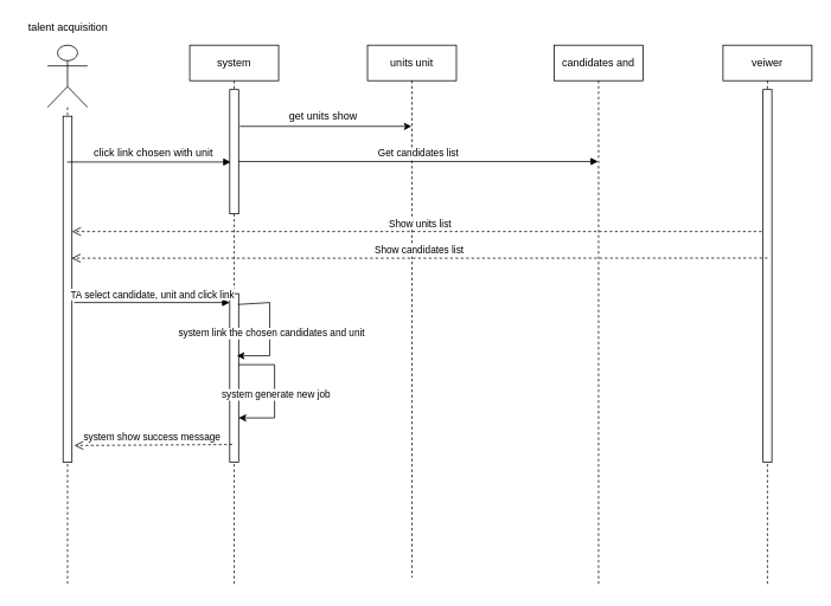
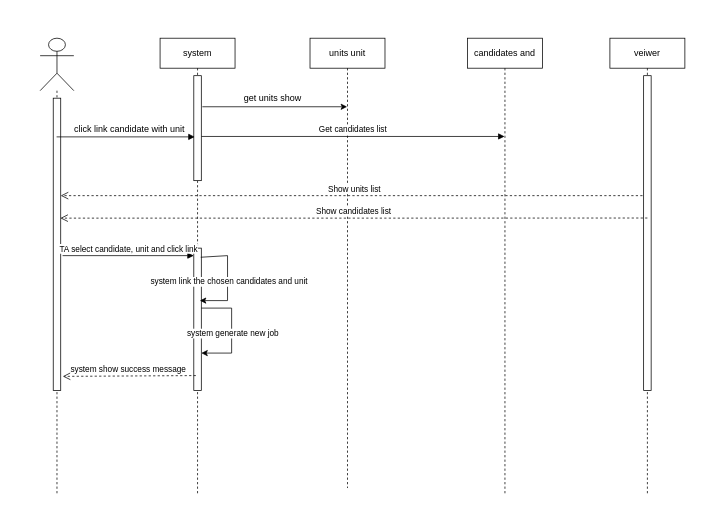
  <mxCell id="0" />
  <mxCell id="1" parent="0" />
  <mxCell id="2" value="" style="shape=umlLifeline;participant=umlActor;perimeter=lifelinePerimeter;whiteSpace=wrap;html=1;container=1;collapsible=0;recursiveResize=0;verticalAlign=top;spacingTop=36;outlineConnect=0;size=70;" parent="1" vertex="1"><mxGeometry x="53" y="50" width="45" height="610" as="geometry" /></mxCell>
  <mxCell id="3" value="" style="html=1;points=[];perimeter=orthogonalPerimeter;" parent="2" vertex="1"><mxGeometry x="17.5" y="80" width="10" height="390" as="geometry" /></mxCell>
- <mxCell id="4" value="talent acquisition" style="text;html=1;align=center;verticalAlign=middle;resizable=0;points=[];autosize=1;strokeColor=none;fillColor=none;" parent="1" vertex="1"><mxGeometry x="20.5" y="20" width="110" height="20" as="geometry" /></mxCell>
  <mxCell id="5" value="candidates and" style="shape=umlLifeline;perimeter=lifelinePerimeter;whiteSpace=wrap;html=1;container=1;collapsible=0;recursiveResize=0;outlineConnect=0;" parent="1" vertex="1"><mxGeometry x="623" y="50" width="100" height="610" as="geometry" /></mxCell>
  <mxCell id="6" value="units unit" style="shape=umlLifeline;perimeter=lifelinePerimeter;whiteSpace=wrap;html=1;container=1;collapsible=0;recursiveResize=0;outlineConnect=0;" parent="1" vertex="1"><mxGeometry x="413" y="50" width="100" height="600" as="geometry" /></mxCell>
  <mxCell id="7" value="system" style="shape=umlLifeline;perimeter=lifelinePerimeter;whiteSpace=wrap;html=1;container=1;collapsible=0;recursiveResize=0;outlineConnect=0;" parent="1" vertex="1"><mxGeometry x="213" y="50" width="100" height="610" as="geometry" /></mxCell>
  <mxCell id="8" value="" style="html=1;points=[];perimeter=orthogonalPerimeter;" vertex="1" parent="7"><mxGeometry x="45" y="280" width="10" height="190" as="geometry" /></mxCell>
  <mxCell id="9" value="" style="html=1;points=[];perimeter=orthogonalPerimeter;" parent="7" vertex="1"><mxGeometry x="45" y="50" width="10" height="140" as="geometry" /></mxCell>
  <mxCell id="10" value="" style="endArrow=classic;html=1;rounded=0;" edge="1" parent="7"><mxGeometry width="50" height="50" relative="1" as="geometry"><mxPoint x="54.998" y="360" as="sourcePoint" /><mxPoint x="54.998" y="420" as="targetPoint" /><Array as="points"><mxPoint x="95.45" y="360" /><mxPoint x="95.45" y="420" /></Array></mxGeometry></mxCell>
  <mxCell id="11" value="system generate new job" style="edgeLabel;html=1;align=center;verticalAlign=middle;resizable=0;points=[];" vertex="1" connectable="0" parent="10"><mxGeometry x="0.054" y="1" relative="1" as="geometry"><mxPoint as="offset" /></mxGeometry></mxCell>
  <mxCell id="12" value="" style="endArrow=classic;html=1;rounded=0;exitX=0.927;exitY=0.064;exitDx=0;exitDy=0;exitPerimeter=0;" edge="1" parent="7" source="8"><mxGeometry width="50" height="50" relative="1" as="geometry"><mxPoint x="60" y="290" as="sourcePoint" /><mxPoint x="53" y="350" as="targetPoint" /><Array as="points"><mxPoint x="90" y="290" /><mxPoint x="90" y="350" /></Array></mxGeometry></mxCell>
  <mxCell id="13" value="system link the chosen candidates and unit" style="edgeLabel;html=1;align=center;verticalAlign=middle;resizable=0;points=[];" vertex="1" connectable="0" parent="12"><mxGeometry x="0.054" y="1" relative="1" as="geometry"><mxPoint as="offset" /></mxGeometry></mxCell>
  <mxCell id="14" value="" style="html=1;verticalAlign=bottom;endArrow=block;rounded=0;entryX=0.121;entryY=0.583;entryDx=0;entryDy=0;entryPerimeter=0;" parent="1" source="2" target="9" edge="1"><mxGeometry width="80" relative="1" as="geometry"><mxPoint x="453" y="300" as="sourcePoint" /><mxPoint x="253" y="182" as="targetPoint" /></mxGeometry></mxCell>
- <mxCell id="15" value="click link chosen with unit" style="text;html=1;align=center;verticalAlign=middle;resizable=0;points=[];autosize=1;strokeColor=none;fillColor=none;" parent="1" vertex="1"><mxGeometry x="92" y="162" width="160" height="20" as="geometry" /></mxCell>
+ <mxCell id="15" value="click link candidate with unit" style="text;html=1;align=center;verticalAlign=middle;resizable=0;points=[];autosize=1;strokeColor=none;fillColor=none;" parent="1" vertex="1"><mxGeometry x="92" y="162" width="160" height="20" as="geometry" /></mxCell>
  <mxCell id="16" value="Get candidates list" style="html=1;verticalAlign=bottom;endArrow=block;rounded=0;exitX=1.02;exitY=0.579;exitDx=0;exitDy=0;exitPerimeter=0;" parent="1" source="9" target="5" edge="1"><mxGeometry width="80" relative="1" as="geometry"><mxPoint x="453" y="300" as="sourcePoint" /><mxPoint x="533" y="300" as="targetPoint" /></mxGeometry></mxCell>
  <mxCell id="17" value="Show units list" style="html=1;verticalAlign=bottom;endArrow=open;dashed=1;endSize=8;rounded=0;" parent="1" source="19" target="3" edge="1"><mxGeometry relative="1" as="geometry"><mxPoint x="665" y="278.08" as="sourcePoint" /><mxPoint x="453" y="300" as="targetPoint" /><Array as="points"><mxPoint x="503" y="260" /></Array></mxGeometry></mxCell>
  <mxCell id="18" value="TA select candidate, unit and click link" style="html=1;verticalAlign=bottom;endArrow=block;rounded=0;" parent="1" target="8" edge="1"><mxGeometry width="80" relative="1" as="geometry"><mxPoint x="83" y="340" as="sourcePoint" /><mxPoint x="253" y="340" as="targetPoint" /></mxGeometry></mxCell>
  <mxCell id="19" value="veiwer" style="shape=umlLifeline;perimeter=lifelinePerimeter;whiteSpace=wrap;html=1;container=1;collapsible=0;recursiveResize=0;outlineConnect=0;" vertex="1" parent="1"><mxGeometry x="813" y="50" width="100" height="610" as="geometry" /></mxCell>
  <mxCell id="20" value="" style="html=1;points=[];perimeter=orthogonalPerimeter;" vertex="1" parent="19"><mxGeometry x="45" y="50" width="10" height="420" as="geometry" /></mxCell>
  <mxCell id="21" value="" style="endArrow=classic;html=1;rounded=0;exitX=1.141;exitY=0.296;exitDx=0;exitDy=0;exitPerimeter=0;" edge="1" parent="1" source="9" target="6"><mxGeometry width="50" height="50" relative="1" as="geometry"><mxPoint x="263" y="160" as="sourcePoint" /><mxPoint x="313" y="110" as="targetPoint" /></mxGeometry></mxCell>
  <mxCell id="22" value="get units show" style="text;html=1;align=center;verticalAlign=middle;resizable=0;points=[];autosize=1;strokeColor=none;fillColor=none;" vertex="1" parent="1"><mxGeometry x="323" y="120" width="80" height="20" as="geometry" /></mxCell>
  <mxCell id="23" value="Show candidates list" style="html=1;verticalAlign=bottom;endArrow=open;dashed=1;endSize=8;rounded=0;exitX=0.5;exitY=0.452;exitDx=0;exitDy=0;exitPerimeter=0;" edge="1" parent="1" source="20"><mxGeometry relative="1" as="geometry"><mxPoint x="853" y="290" as="sourcePoint" /><mxPoint x="80" y="290" as="targetPoint" /><Array as="points"><mxPoint x="502.5" y="290" /></Array></mxGeometry></mxCell>
  <mxCell id="24" value="system show success message&amp;nbsp;" style="html=1;verticalAlign=bottom;endArrow=open;dashed=1;endSize=8;rounded=0;exitX=0;exitY=0.593;exitDx=0;exitDy=0;exitPerimeter=0;" edge="1" parent="1"><mxGeometry relative="1" as="geometry"><mxPoint x="260.75" y="500" as="sourcePoint" /><mxPoint x="83.25" y="501.05" as="targetPoint" /><Array as="points" /></mxGeometry></mxCell>
